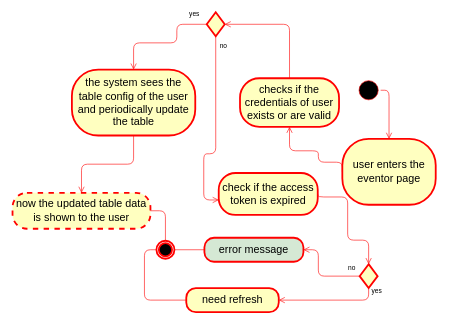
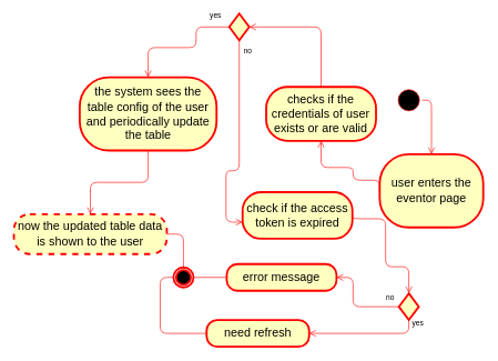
  <mxCell id="0" />
  <mxCell id="1" parent="0" />
  <mxCell id="2" value="now the updated table data is shown to the user" style="rounded=1;whiteSpace=wrap;html=1;arcSize=40;fontColor=#000000;fillColor=#ffffc0;strokeColor=#ff0000;strokeWidth=3;fontSize=18;dashed=1;" vertex="1" parent="1"><mxGeometry x="20" y="321" width="230" height="60" as="geometry" /></mxCell>
  <mxCell id="3" value="" style="ellipse;html=1;shape=endState;fillColor=#000000;strokeColor=#ff0000;strokeWidth=3;fontFamily=Helvetica;fontSize=8;fontColor=#FFFFFF;" vertex="1" parent="1"><mxGeometry x="260" y="401" width="30" height="30" as="geometry" /></mxCell>
  <mxCell id="4" value="" style="edgeStyle=orthogonalEdgeStyle;html=1;verticalAlign=bottom;endArrow=none;endSize=8;strokeColor=#ff0000;labelBackgroundColor=none;fontFamily=Helvetica;fontSize=18;fontColor=#FFFFFF;exitX=1;exitY=0.5;exitDx=0;exitDy=0;entryX=0.5;entryY=0;entryDx=0;entryDy=0;" edge="1" parent="1" source="2" target="3"><mxGeometry relative="1" as="geometry"><mxPoint x="543.25" y="311" as="targetPoint" /><mxPoint x="245.75" y="347" as="sourcePoint" /></mxGeometry></mxCell>
  <mxCell id="5" value="the system sees the table config of the user and periodically update the table" style="rounded=1;whiteSpace=wrap;html=1;arcSize=40;fontColor=#000000;fillColor=#ffffc0;strokeColor=#ff0000;strokeWidth=3;fontSize=18;" vertex="1" parent="1"><mxGeometry x="119" y="115.5" width="205.75" height="110" as="geometry" /></mxCell>
  <mxCell id="6" value="" style="edgeStyle=orthogonalEdgeStyle;html=1;verticalAlign=bottom;endArrow=open;endSize=8;strokeColor=#ff0000;fontSize=18;startArrow=none;exitX=0.5;exitY=1;exitDx=0;exitDy=0;entryX=0.5;entryY=0;entryDx=0;entryDy=0;" edge="1" parent="1" source="5" target="2"><mxGeometry relative="1" as="geometry"><mxPoint x="130" y="171" as="targetPoint" /><mxPoint x="130" y="51" as="sourcePoint" /></mxGeometry></mxCell>
  <mxCell id="7" value="" style="ellipse;html=1;shape=startState;fillColor=#000000;strokeColor=#ff0000;" vertex="1" parent="1"><mxGeometry x="593.87" y="130" width="40" height="40" as="geometry" /></mxCell>
  <mxCell id="8" value="" style="edgeStyle=orthogonalEdgeStyle;html=1;verticalAlign=bottom;endArrow=open;endSize=8;strokeColor=#ff0000;entryX=0.5;entryY=0;entryDx=0;entryDy=0;exitX=1;exitY=0.5;exitDx=0;exitDy=0;" edge="1" parent="1" source="7" target="9"><mxGeometry relative="1" as="geometry"><mxPoint x="359.37" y="142" as="targetPoint" /><mxPoint x="379.37" y="60" as="sourcePoint" /></mxGeometry></mxCell>
  <mxCell id="9" value="&lt;span style=&quot;font-size: 18px;&quot;&gt;user enters the eventor page&lt;/span&gt;" style="rounded=1;whiteSpace=wrap;html=1;arcSize=40;fontColor=#000000;fillColor=#ffffc0;strokeColor=#ff0000;strokeWidth=3;" vertex="1" parent="1"><mxGeometry x="570" y="231" width="155.75" height="110" as="geometry" /></mxCell>
  <mxCell id="10" value="" style="edgeStyle=orthogonalEdgeStyle;html=1;verticalAlign=bottom;endArrow=open;endSize=8;strokeColor=#ff0000;entryX=0.5;entryY=1;entryDx=0;entryDy=0;exitX=0;exitY=0.5;exitDx=0;exitDy=0;" edge="1" parent="1" source="9" target="11"><mxGeometry relative="1" as="geometry"><mxPoint x="198.37" y="172" as="targetPoint" /><Array as="points"><mxPoint x="530" y="270" /><mxPoint x="530" y="251" /><mxPoint x="482" y="251" /></Array></mxGeometry></mxCell>
  <mxCell id="11" value="checks if the credentials of user exists or are valid" style="rounded=1;whiteSpace=wrap;html=1;arcSize=40;fontColor=#000000;fillColor=#ffffc0;strokeColor=#ff0000;strokeWidth=3;fontSize=18;" vertex="1" parent="1"><mxGeometry x="399.37" y="130" width="165.13" height="81" as="geometry" /></mxCell>
  <mxCell id="12" value="" style="rhombus;whiteSpace=wrap;html=1;fillColor=#ffffc0;strokeColor=#ff0000;strokeWidth=3;fontSize=18;" vertex="1" parent="1"><mxGeometry x="343.87" y="20" width="30" height="40" as="geometry" /></mxCell>
  <mxCell id="13" value="no" style="edgeStyle=orthogonalEdgeStyle;html=1;align=left;verticalAlign=bottom;endArrow=open;endSize=8;strokeColor=#ff0000;exitX=0.5;exitY=1;exitDx=0;exitDy=0;labelBackgroundColor=none;entryX=0;entryY=0.5;entryDx=0;entryDy=0;" edge="1" parent="1" source="12"><mxGeometry x="-0.84" y="5" relative="1" as="geometry"><mxPoint x="363.87" y="333" as="targetPoint" /><mxPoint x="358.87" y="70" as="sourcePoint" /><Array as="points"><mxPoint x="358.87" y="256" /><mxPoint x="338.87" y="256" /><mxPoint x="338.87" y="333" /></Array><mxPoint as="offset" /></mxGeometry></mxCell>
  <mxCell id="14" value="" style="edgeStyle=orthogonalEdgeStyle;html=1;verticalAlign=bottom;endArrow=open;endSize=8;strokeColor=#ff0000;entryX=1;entryY=0.5;entryDx=0;entryDy=0;exitX=0.5;exitY=0;exitDx=0;exitDy=0;" edge="1" parent="1" source="11" target="12"><mxGeometry relative="1" as="geometry"><mxPoint x="301.38" y="160.95" as="targetPoint" /><Array as="points"><mxPoint x="481.87" y="40" /></Array><mxPoint x="458.87" y="148" as="sourcePoint" /></mxGeometry></mxCell>
  <mxCell id="15" value="check if the access token is expired" style="rounded=1;whiteSpace=wrap;html=1;arcSize=40;fontColor=#000000;fillColor=#ffffc0;strokeColor=#ff0000;strokeWidth=3;fontSize=18;" vertex="1" parent="1"><mxGeometry x="363.87" y="288" width="165.13" height="70" as="geometry" /></mxCell>
  <mxCell id="16" value="" style="rhombus;whiteSpace=wrap;html=1;fillColor=#ffffc0;strokeColor=#ff0000;strokeWidth=3;fontSize=18;" vertex="1" parent="1"><mxGeometry x="598.87" y="440" width="30" height="40" as="geometry" /></mxCell>
  <mxCell id="17" value="yes" style="edgeStyle=orthogonalEdgeStyle;html=1;align=left;verticalAlign=bottom;endArrow=open;endSize=8;strokeColor=#ff0000;exitX=0.5;exitY=1;exitDx=0;exitDy=0;labelBackgroundColor=none;entryX=1;entryY=0.5;entryDx=0;entryDy=0;" edge="1" parent="1" source="16" target="21"><mxGeometry x="-0.83" y="3" relative="1" as="geometry"><mxPoint x="686" y="597.93" as="targetPoint" /><mxPoint x="872.75" y="687.55" as="sourcePoint" /><Array as="points"><mxPoint x="613.87" y="500" /></Array><mxPoint as="offset" /></mxGeometry></mxCell>
  <mxCell id="18" value="no" style="edgeStyle=orthogonalEdgeStyle;html=1;align=left;verticalAlign=top;endArrow=open;endSize=8;strokeColor=#ff0000;exitX=0;exitY=0.5;exitDx=0;exitDy=0;labelBackgroundColor=none;entryX=1;entryY=0.5;entryDx=0;entryDy=0;" edge="1" parent="1" source="16" target="20"><mxGeometry x="-0.689" y="-26" relative="1" as="geometry"><mxPoint x="418.87" y="478" as="targetPoint" /><mxPoint x="855.87" y="723.93" as="sourcePoint" /><mxPoint as="offset" /><Array as="points"><mxPoint x="530" y="460" /><mxPoint x="530" y="416" /></Array></mxGeometry></mxCell>
  <mxCell id="19" value="" style="edgeStyle=orthogonalEdgeStyle;html=1;verticalAlign=bottom;endArrow=open;endSize=8;strokeColor=#ff0000;entryX=0.5;entryY=0;entryDx=0;entryDy=0;exitX=1;exitY=0.5;exitDx=0;exitDy=0;" edge="1" parent="1" source="15" target="16"><mxGeometry relative="1" as="geometry"><mxPoint x="623.51" y="430.88" as="targetPoint" /><Array as="points"><mxPoint x="528.87" y="328" /><mxPoint x="578.87" y="328" /><mxPoint x="578.87" y="400" /><mxPoint x="613.87" y="400" /></Array><mxPoint x="603" y="446.93" as="sourcePoint" /></mxGeometry></mxCell>
- <mxCell id="20" value="error message" style="rounded=1;whiteSpace=wrap;html=1;arcSize=40;fontColor=#000000;fillColor=#d5e8d4;strokeColor=#ff0000;strokeWidth=3;fontSize=18;" vertex="1" parent="1"><mxGeometry x="340" y="396" width="165.13" height="40" as="geometry" /></mxCell>
+ <mxCell id="20" value="error message" style="rounded=1;whiteSpace=wrap;html=1;arcSize=40;fontColor=#000000;fillColor=#ffffc0;strokeColor=#ff0000;strokeWidth=3;fontSize=18;" vertex="1" parent="1"><mxGeometry x="340" y="396" width="165.13" height="40" as="geometry" /></mxCell>
  <mxCell id="21" value="need refresh" style="rounded=1;whiteSpace=wrap;html=1;arcSize=40;fontColor=#000000;fillColor=#ffffc0;strokeColor=#ff0000;strokeWidth=3;fontSize=18;" vertex="1" parent="1"><mxGeometry x="309.75" y="480" width="154.25" height="40" as="geometry" /></mxCell>
  <mxCell id="22" value="yes" style="edgeStyle=orthogonalEdgeStyle;html=1;align=left;verticalAlign=top;endArrow=open;endSize=8;strokeColor=#ff0000;exitX=0;exitY=0.5;exitDx=0;exitDy=0;labelBackgroundColor=none;entryX=0.5;entryY=0;entryDx=0;entryDy=0;" edge="1" parent="1" source="12" target="5"><mxGeometry x="-0.681" y="-30" relative="1" as="geometry"><mxPoint x="246" y="15" as="targetPoint" /><mxPoint x="349.25" y="20" as="sourcePoint" /><mxPoint as="offset" /><Array as="points"><mxPoint x="294" y="40" /><mxPoint x="294" y="71" /><mxPoint x="222" y="71" /></Array></mxGeometry></mxCell>
  <mxCell id="23" value="" style="edgeStyle=orthogonalEdgeStyle;html=1;verticalAlign=bottom;endArrow=none;endSize=8;strokeColor=#ff0000;labelBackgroundColor=none;fontFamily=Helvetica;fontSize=18;fontColor=#FFFFFF;exitX=0;exitY=0.5;exitDx=0;exitDy=0;entryX=1;entryY=0.5;entryDx=0;entryDy=0;" edge="1" parent="1" source="20" target="3"><mxGeometry relative="1" as="geometry"><mxPoint x="285" y="453.5" as="targetPoint" /><mxPoint x="218.5" y="498.5" as="sourcePoint" /></mxGeometry></mxCell>
  <mxCell id="24" value="" style="edgeStyle=orthogonalEdgeStyle;html=1;verticalAlign=bottom;endArrow=none;endSize=8;strokeColor=#ff0000;labelBackgroundColor=none;fontFamily=Helvetica;fontSize=18;fontColor=#FFFFFF;exitX=0;exitY=0.5;exitDx=0;exitDy=0;entryX=0;entryY=0.5;entryDx=0;entryDy=0;" edge="1" parent="1" source="21" target="3"><mxGeometry relative="1" as="geometry"><mxPoint x="245.75" y="499.79" as="targetPoint" /><mxPoint x="295.75" y="499.79" as="sourcePoint" /><Array as="points"><mxPoint x="240" y="500" /><mxPoint x="240" y="416" /></Array></mxGeometry></mxCell>
